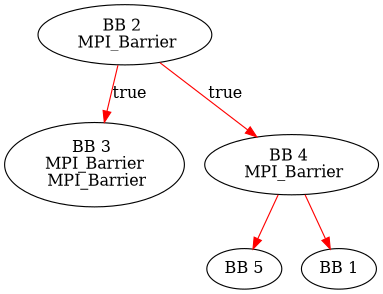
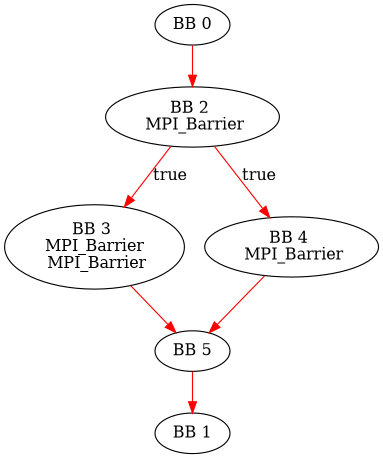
  digraph {
    node [shape=ellipse]
    edge [color=red]
+   n1 [label="BB 0"]
    n2 [label="BB 2 \n MPI_Barrier"]
    n3 [label="BB 3 \n MPI_Barrier \n MPI_Barrier"]
    n4 [label="BB 4 \n MPI_Barrier"]
    n5 [label="BB 5"]
    n6 [label="BB 1"]
+   n1 -> n2
    n2 -> n3 [label=true]
    n2 -> n4 [label=true]
+   n3 -> n5
    n4 -> n5
-   n4 -> n6
+   n5 -> n6
  }
